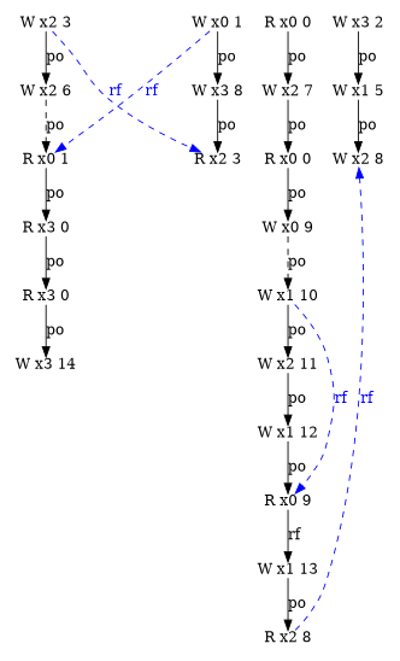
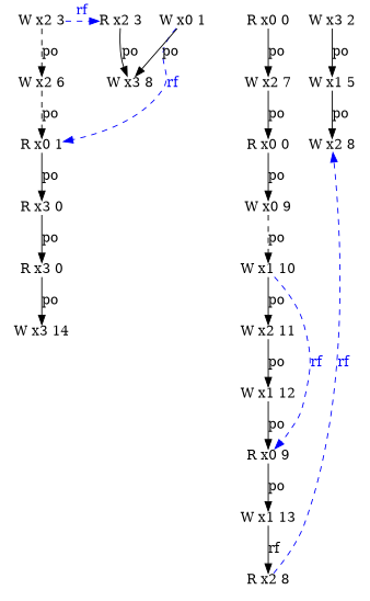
  digraph {
    node [idx=2 loc=2 shape=plain th=1 type=W]
    n1 [idx=3 label="R x3 0" loc=3 th=3 type=R]
    n2 [idx=4 label="R x3 0" loc=3 th=3 type=R]
    n3 [idx=5 label="W x3 14" loc=3 th=3]
    n4 [label="R x0 1" loc=0 th=3 type=R]
    n5 [idx=1 label="W x2 6" th=3]
    n6 [idx=0 label="R x0 0" loc=0 type=R]
    n7 [idx=1 label="W x2 7"]
    n8 [label="R x0 0" loc=0 type=R]
    n9 [idx=5 label="W x2 11"]
    n10 [idx=6 label="W x1 12" loc=1]
    n11 [idx=7 label="R x0 9" loc=0 type=R]
    n12 [idx=8 label="W x1 13" loc=1]
    n13 [idx=9 label="R x2 8" type=R]
    n14 [idx=3 label="W x0 9" loc=0]
    n15 [idx=0 label="W x3 2" loc=3 th=2]
    n16 [idx=1 label="W x1 5" loc=1 th=2]
    n17 [label="W x2 8" th=2]
    n18 [idx=0 label="W x0 1" loc=0 th=0]
    n19 [idx=1 label="W x3 8" loc=3 th=0]
    n20 [label="R x2 3" th=0 type=R]
    n21 [idx=4 label="W x1 10" loc=1]
    n22 [idx=0 label="W x2 3" th=3]
    n1 -> n2 [label=po]
    n2 -> n3 [label=po]
    n4 -> n1 [label=po]
    n5 -> n4 [label=po style=dashed]
    n6 -> n7 [label=po]
    n7 -> n8 [label=po]
    n8 -> n14 [label=po]
    n9 -> n10 [label=po]
    n10 -> n11 [label=po]
-   n11 -> n12 [label=rf]
-   n12 -> n13 [label=po]
+   n11 -> n12 [label=po]
+   n12 -> n13 [label=rf]
    n13 -> n17 [color=blue constraint=false fontcolor=blue from_idx=2 from_th=2 label=rf style=dashed to_idx=9 to_th=1]
    n14 -> n21 [label=po style=dashed]
    n15 -> n16 [label=po]
    n16 -> n17 [label=po]
    n18 -> n4 [color=blue constraint=false fontcolor=blue from_idx=0 from_th=0 label=rf style=dashed to_idx=2 to_th=3]
    n18 -> n19 [label=po]
-   n19 -> n20 [label=po]
+   n20 -> n19 [label=po]
    n21 -> n9 [label=po]
    n21 -> n11 [color=blue constraint=false fontcolor=blue from_idx=3 from_th=1 label=rf style=dashed to_idx=7 to_th=1]
-   n22 -> n5 [label=po]
+   n22 -> n5 [label=po style=dashed]
    n22 -> n20 [color=blue constraint=false fontcolor=blue from_idx=0 from_th=3 label=rf style=dashed to_idx=2 to_th=0]
  }
